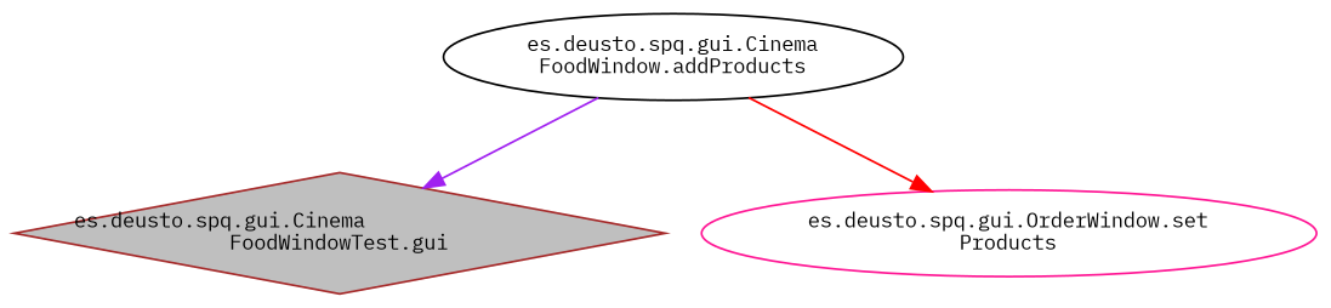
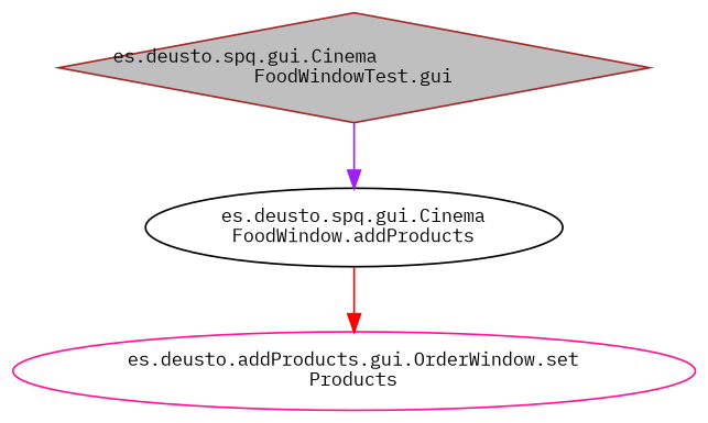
  digraph {
    fontname="IBM Plex Mono"
    rankdir=TB
    node [fillcolor=white fontname="IBM Plex Mono" fontsize=10 shape=ellipse style=filled]
    edge [fontname="IBM Plex Mono" fontsize=10 labelfontname=Helvetica labelfontsize=10 style=solid]
    n1 [color=brown fillcolor=grey75 fontcolor=black height=0.2 label="es.deusto.spq.gui.Cinema\lFoodWindowTest.gui" shape=diamond width=0.4]
    n2 [color=black height=0.2 label="es.deusto.spq.gui.Cinema\lFoodWindow.addProducts" width=0.4]
-   n3 [color=deeppink height=0.2 label="es.deusto.spq.gui.OrderWindow.set\lProducts" width=0.4]
-   n2 -> n1 [color=purple]
+   n3 [color=deeppink height=0.2 label="es.deusto.addProducts.gui.OrderWindow.set\lProducts" width=0.4]
+   n1 -> n2 [color=purple]
    n2 -> n3 [color=red]
  }
